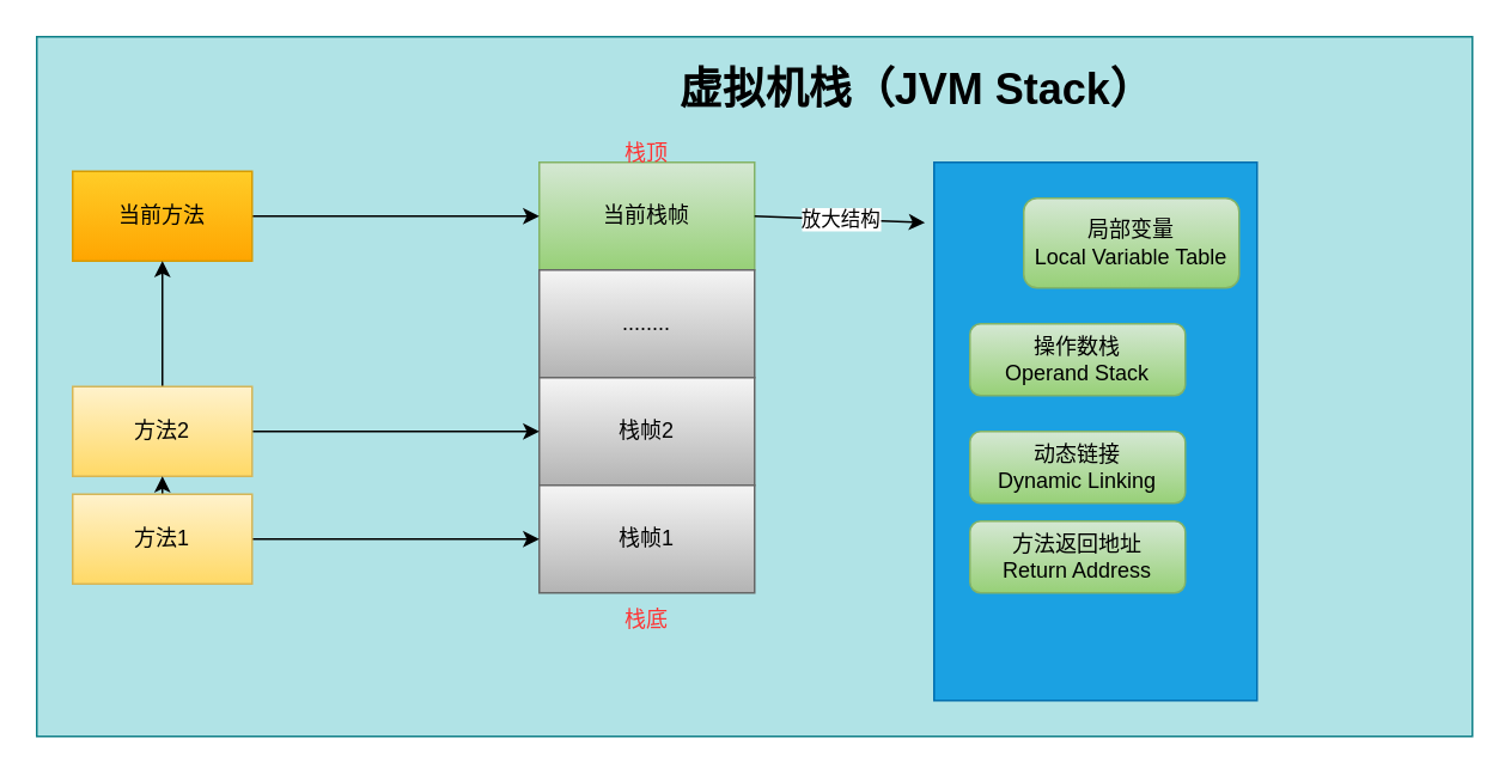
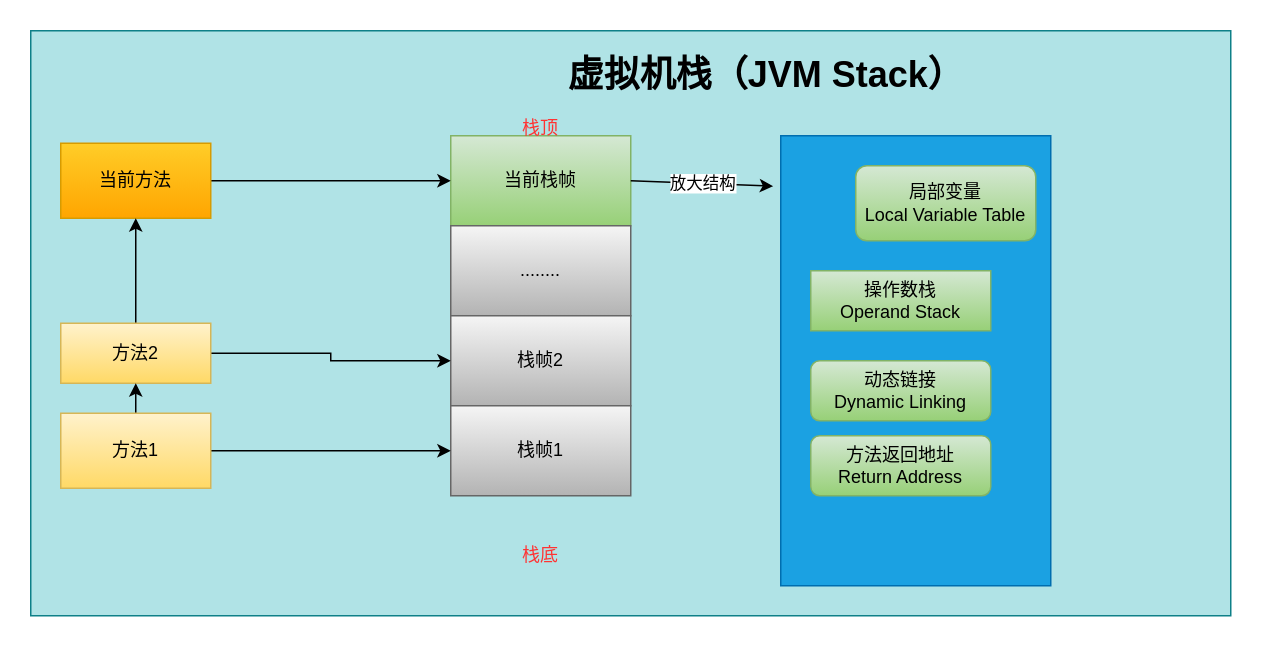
  <mxCell id="0" />
  <mxCell id="1" parent="0" />
  <mxCell id="2" value="" style="rounded=0;whiteSpace=wrap;html=1;fillColor=#b0e3e6;strokeColor=#0e8088;" vertex="1" parent="1"><mxGeometry x="20" y="20" width="800" height="390" as="geometry" /></mxCell>
  <mxCell id="3" value="当前栈帧" style="rounded=0;whiteSpace=wrap;html=1;fillColor=#d5e8d4;gradientColor=#97d077;strokeColor=#82b366;" vertex="1" parent="1"><mxGeometry x="300" y="90" width="120" height="60" as="geometry" /></mxCell>
  <mxCell id="4" value="........" style="rounded=0;whiteSpace=wrap;html=1;fillColor=#f5f5f5;gradientColor=#b3b3b3;strokeColor=#666666;" vertex="1" parent="1"><mxGeometry x="300" y="150" width="120" height="60" as="geometry" /></mxCell>
  <mxCell id="5" value="栈帧2" style="rounded=0;whiteSpace=wrap;html=1;fillColor=#f5f5f5;gradientColor=#b3b3b3;strokeColor=#666666;" vertex="1" parent="1"><mxGeometry x="300" y="210" width="120" height="60" as="geometry" /></mxCell>
  <mxCell id="6" value="栈帧1" style="rounded=0;whiteSpace=wrap;html=1;fillColor=#f5f5f5;gradientColor=#b3b3b3;strokeColor=#666666;" vertex="1" parent="1"><mxGeometry x="300" y="270" width="120" height="60" as="geometry" /></mxCell>
  <mxCell id="7" value="" style="rounded=0;whiteSpace=wrap;html=1;fillColor=#1ba1e2;fontColor=#ffffff;strokeColor=#006EAF;" vertex="1" parent="1"><mxGeometry x="520" y="90" width="180" height="300" as="geometry" /></mxCell>
  <mxCell id="8" value="局部变量&lt;br&gt;Local Variable Table" style="rounded=1;whiteSpace=wrap;html=1;fillColor=#d5e8d4;gradientColor=#97d077;strokeColor=#82b366;" vertex="1" parent="1"><mxGeometry x="570" y="110" width="120" height="50" as="geometry" /></mxCell>
- <mxCell id="9" value="操作数栈&lt;br&gt;Operand Stack" style="rounded=1;whiteSpace=wrap;html=1;fillColor=#d5e8d4;gradientColor=#97d077;strokeColor=#82b366;" vertex="1" parent="1"><mxGeometry x="540" y="180" width="120" height="40" as="geometry" /></mxCell>
+ <mxCell id="9" value="操作数栈&lt;br&gt;Operand Stack" style="whiteSpace=wrap;html=1;fillColor=#d5e8d4;gradientColor=#97d077;strokeColor=#82b366;rounded=0;" vertex="1" parent="1"><mxGeometry x="540" y="180" width="120" height="40" as="geometry" /></mxCell>
  <mxCell id="10" value="动态链接&lt;br&gt;Dynamic Linking" style="rounded=1;whiteSpace=wrap;html=1;fillColor=#d5e8d4;gradientColor=#97d077;strokeColor=#82b366;" vertex="1" parent="1"><mxGeometry x="540" y="240" width="120" height="40" as="geometry" /></mxCell>
  <mxCell id="11" value="方法返回地址&lt;br&gt;Return Address" style="rounded=1;whiteSpace=wrap;html=1;fillColor=#d5e8d4;gradientColor=#97d077;strokeColor=#82b366;" vertex="1" parent="1"><mxGeometry x="540" y="290" width="120" height="40" as="geometry" /></mxCell>
  <mxCell id="12" value="虚拟机栈（JVM Stack）" style="text;strokeColor=none;fillColor=none;html=1;fontSize=24;fontStyle=1;verticalAlign=middle;align=center;" vertex="1" parent="1"><mxGeometry x="460" y="30" width="100" height="40" as="geometry" /></mxCell>
  <mxCell id="13" value="放大结构" style="endArrow=classic;html=1;rounded=0;fontColor=#000000;entryX=-0.028;entryY=0.112;entryDx=0;entryDy=0;entryPerimeter=0;" edge="1" parent="1" target="7"><mxGeometry width="50" height="50" relative="1" as="geometry"><mxPoint x="420" y="120" as="sourcePoint" /><mxPoint x="470" y="70" as="targetPoint" /></mxGeometry></mxCell>
- <mxCell id="14" value="&lt;font color=&quot;#ff3333&quot;&gt;栈底&lt;/font&gt;" style="text;html=1;strokeColor=none;fillColor=none;align=center;verticalAlign=middle;whiteSpace=wrap;rounded=0;fontColor=#000000;" vertex="1" parent="1"><mxGeometry x="330" y="330" width="60" height="30" as="geometry" /></mxCell>
+ <mxCell id="14" value="&lt;font color=&quot;#ff3333&quot;&gt;栈底&lt;/font&gt;" style="text;html=1;strokeColor=none;fillColor=none;align=center;verticalAlign=middle;whiteSpace=wrap;rounded=0;fontColor=#000000;" vertex="1" parent="1"><mxGeometry x="330" y="355" width="60" height="30" as="geometry" /></mxCell>
  <mxCell id="15" value="栈顶" style="text;html=1;strokeColor=none;fillColor=none;align=center;verticalAlign=middle;whiteSpace=wrap;rounded=0;fontColor=#FF3333;" vertex="1" parent="1"><mxGeometry x="330" y="70" width="60" height="30" as="geometry" /></mxCell>
  <mxCell id="16" style="edgeStyle=orthogonalEdgeStyle;rounded=0;orthogonalLoop=1;jettySize=auto;html=1;exitX=1;exitY=0.5;exitDx=0;exitDy=0;entryX=0;entryY=0.5;entryDx=0;entryDy=0;fontColor=#000000;" edge="1" parent="1" source="17" target="3"><mxGeometry relative="1" as="geometry" /></mxCell>
  <mxCell id="17" value="&lt;font color=&quot;#000000&quot;&gt;当前方法&lt;/font&gt;" style="rounded=0;whiteSpace=wrap;html=1;fillColor=#ffcd28;gradientColor=#ffa500;strokeColor=#d79b00;" vertex="1" parent="1"><mxGeometry x="40" y="95" width="100" height="50" as="geometry" /></mxCell>
  <mxCell id="18" style="edgeStyle=orthogonalEdgeStyle;rounded=0;orthogonalLoop=1;jettySize=auto;html=1;exitX=0.5;exitY=0;exitDx=0;exitDy=0;fontColor=#000000;" edge="1" parent="1" source="20" target="17"><mxGeometry relative="1" as="geometry" /></mxCell>
  <mxCell id="19" style="edgeStyle=orthogonalEdgeStyle;rounded=0;orthogonalLoop=1;jettySize=auto;html=1;exitX=1;exitY=0.5;exitDx=0;exitDy=0;fontColor=#000000;" edge="1" parent="1" source="20" target="5"><mxGeometry relative="1" as="geometry" /></mxCell>
- <mxCell id="20" value="&lt;font color=&quot;#000000&quot;&gt;方法2&lt;/font&gt;" style="rounded=0;whiteSpace=wrap;html=1;fillColor=#fff2cc;gradientColor=#ffd966;strokeColor=#d6b656;" vertex="1" parent="1"><mxGeometry x="40" y="215" width="100" height="50" as="geometry" /></mxCell>
+ <mxCell id="20" value="&lt;font color=&quot;#000000&quot;&gt;方法2&lt;/font&gt;" style="rounded=0;whiteSpace=wrap;html=1;fillColor=#fff2cc;gradientColor=#ffd966;strokeColor=#d6b656;" vertex="1" parent="1"><mxGeometry x="40" y="215" width="100" height="40" as="geometry" /></mxCell>
  <mxCell id="21" style="edgeStyle=orthogonalEdgeStyle;rounded=0;orthogonalLoop=1;jettySize=auto;html=1;exitX=0.5;exitY=0;exitDx=0;exitDy=0;entryX=0.5;entryY=1;entryDx=0;entryDy=0;fontColor=#000000;" edge="1" parent="1" source="23" target="20"><mxGeometry relative="1" as="geometry" /></mxCell>
  <mxCell id="22" style="edgeStyle=orthogonalEdgeStyle;rounded=0;orthogonalLoop=1;jettySize=auto;html=1;exitX=1;exitY=0.5;exitDx=0;exitDy=0;fontColor=#000000;" edge="1" parent="1" source="23" target="6"><mxGeometry relative="1" as="geometry" /></mxCell>
  <mxCell id="23" value="&lt;font color=&quot;#000000&quot;&gt;方法1&lt;/font&gt;" style="rounded=0;whiteSpace=wrap;html=1;fillColor=#fff2cc;gradientColor=#ffd966;strokeColor=#d6b656;" vertex="1" parent="1"><mxGeometry x="40" y="275" width="100" height="50" as="geometry" /></mxCell>
